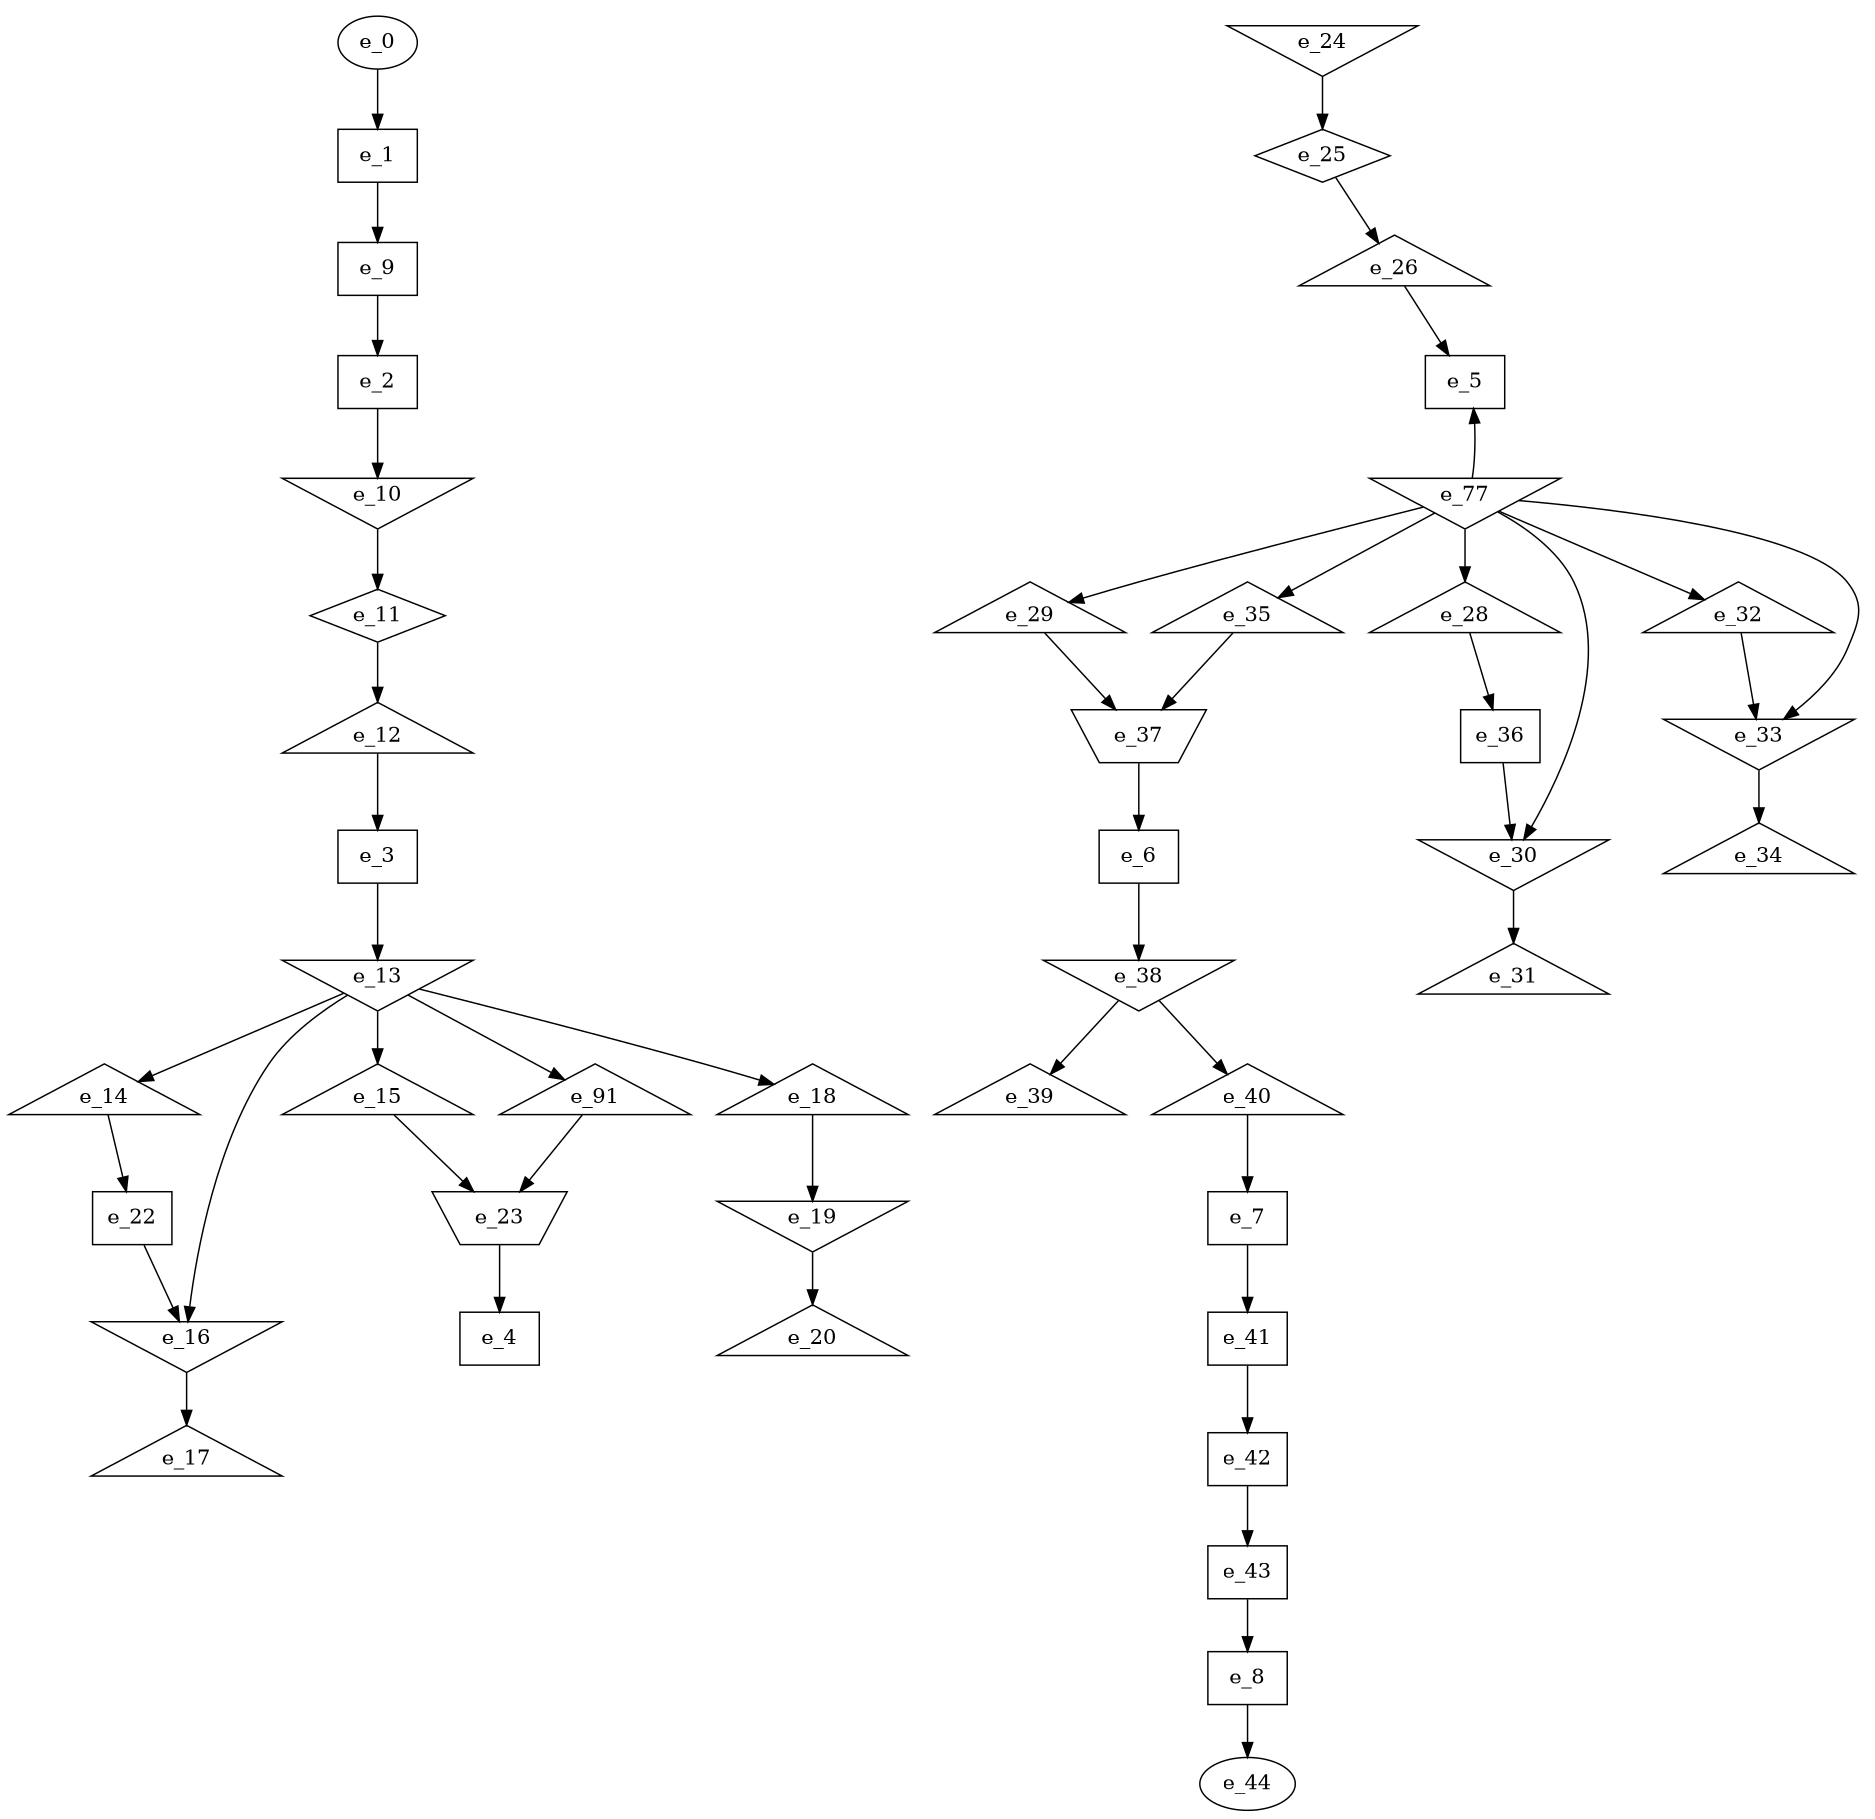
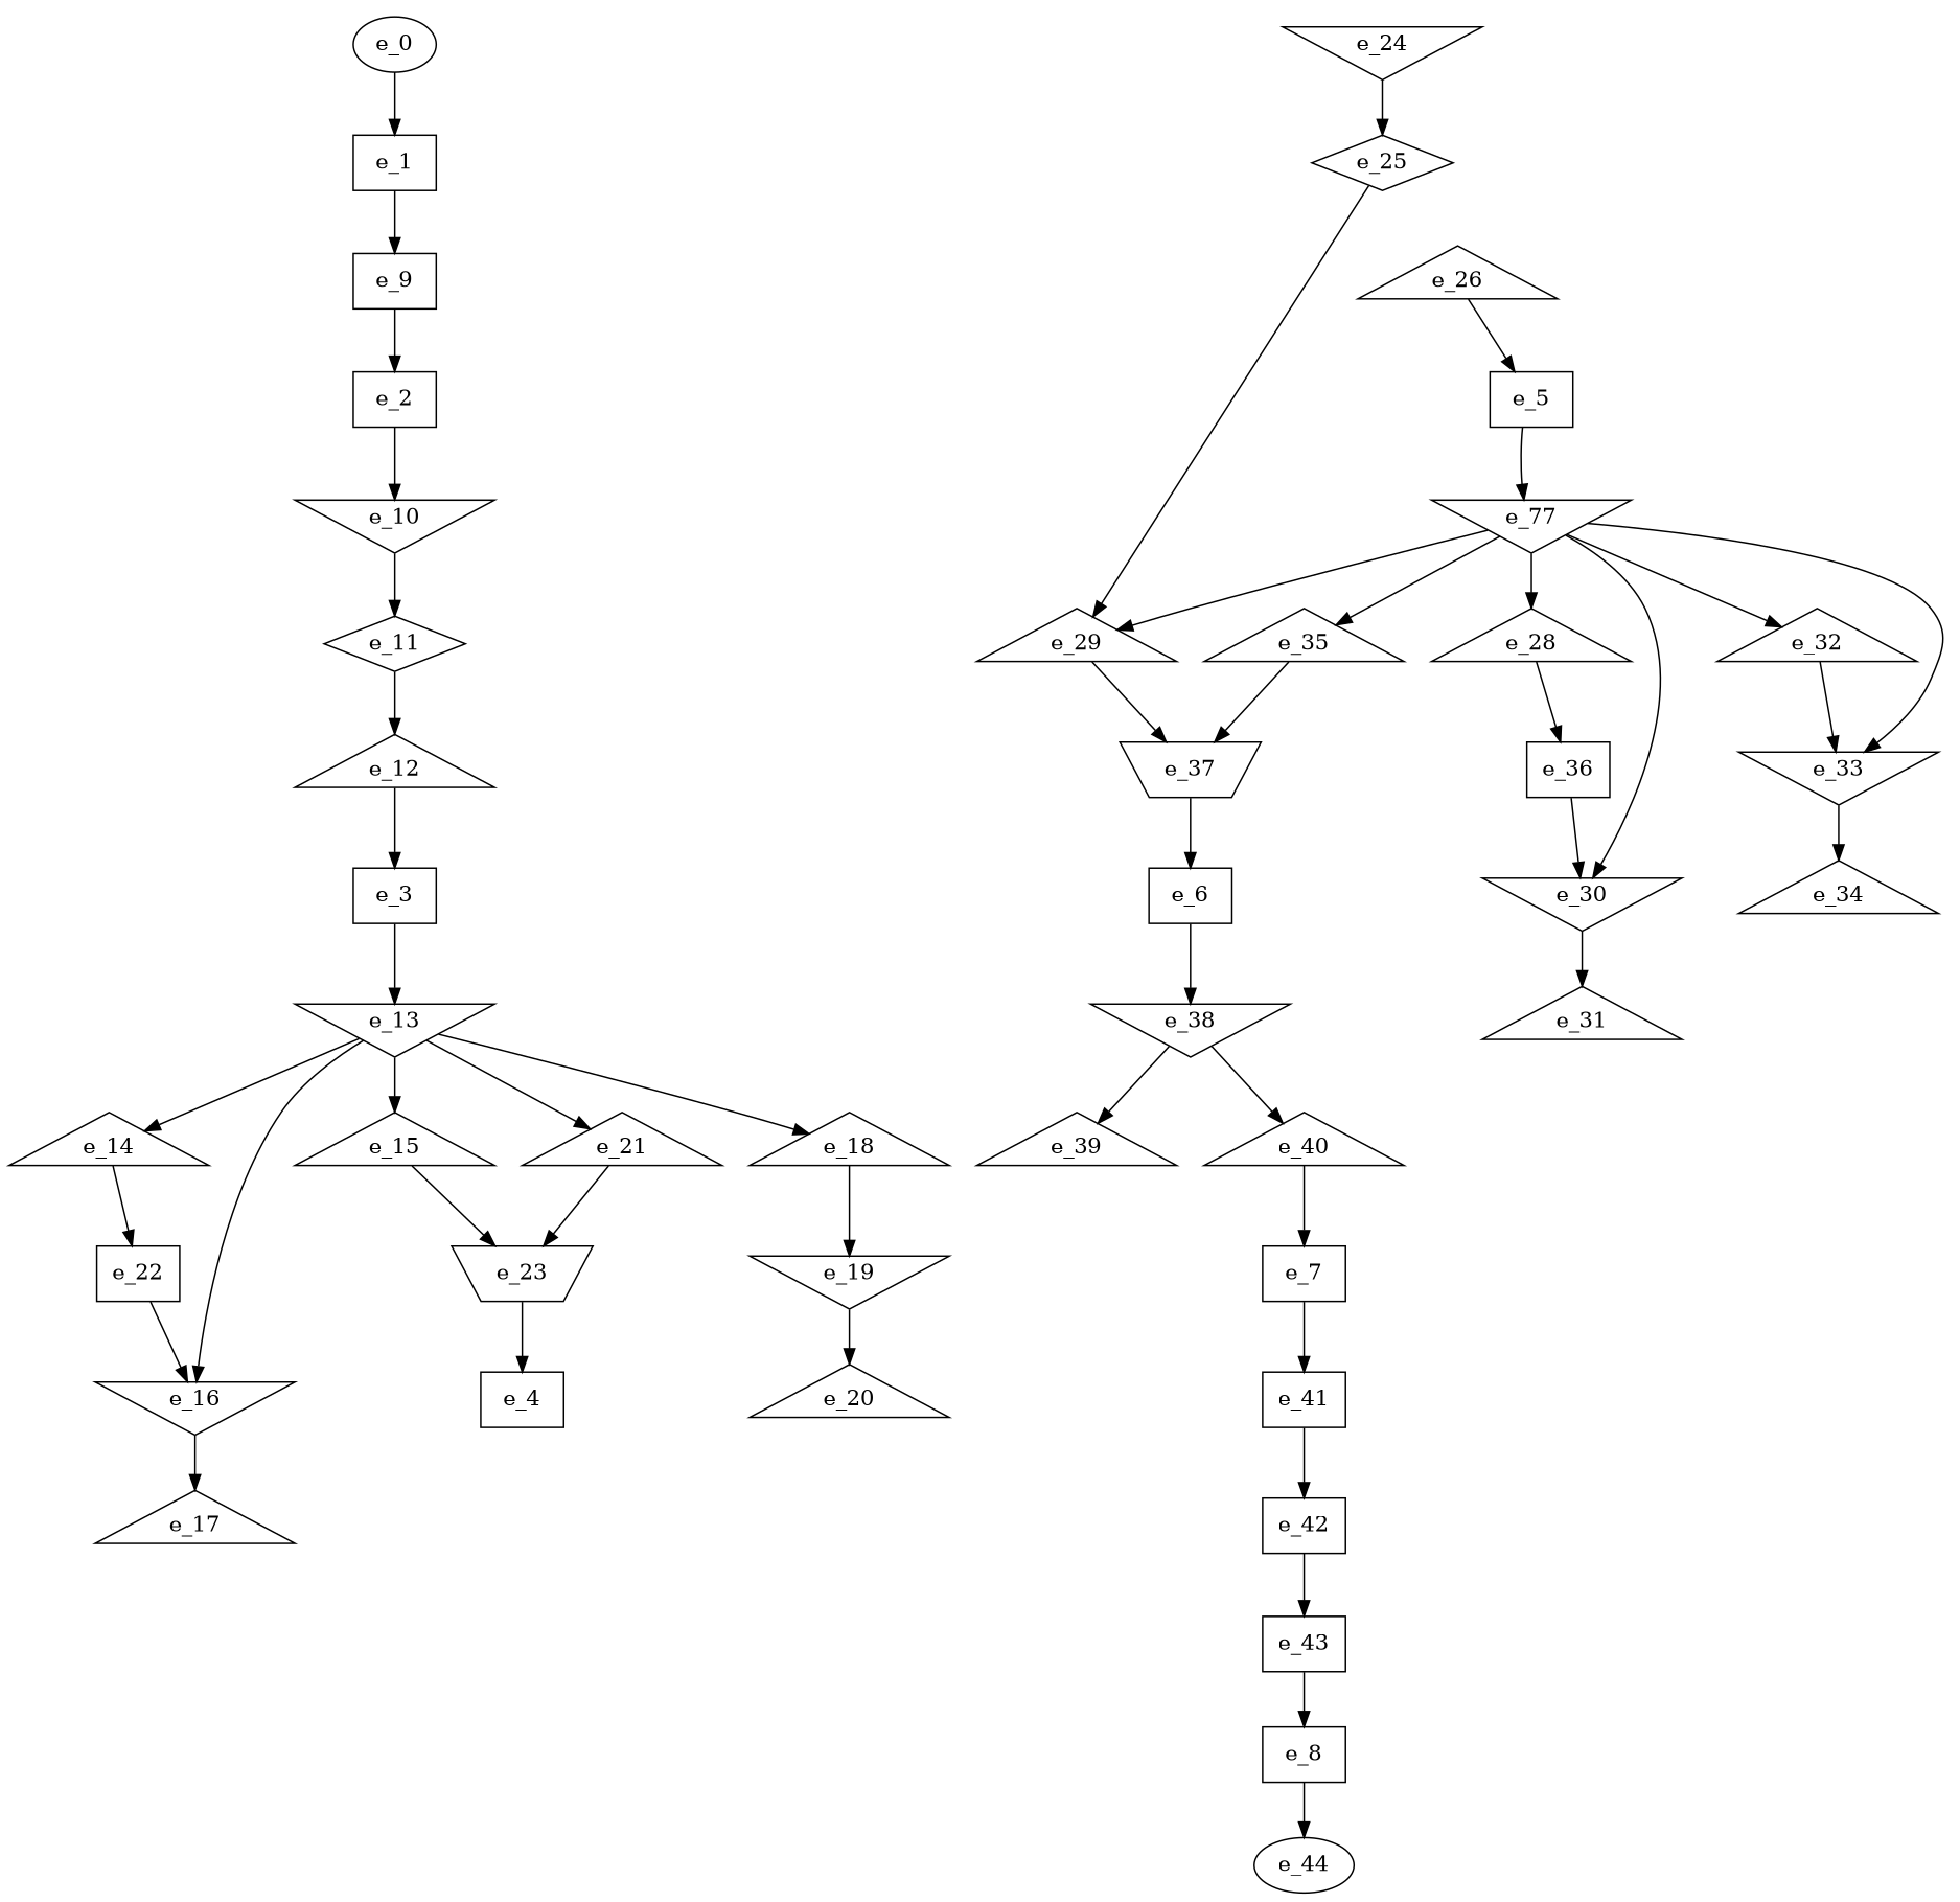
  digraph {
    node [shape=triangle]
    e_1 [shape=dot]
    e_9 [shape=dot]
    e_0 [shape=""]
    e_2 [shape=dot]
    e_10 [shape=invtriangle]
    e_11 [shape=diamond]
    e_3 [shape=dot]
    e_13 [shape=invtriangle]
    e_14
    e_15
    e_16 [shape=invtriangle]
    e_18
-   e_21 [label=e_91]
+   e_21
    e_4 [shape=dot]
    e_24 [shape=invtriangle]
    e_25 [shape=diamond]
    e_5 [shape=dot]
    n18 [label=e_77 shape=invtriangle]
    e_28
    e_29
    e_30 [shape=invtriangle]
    e_32
    e_33 [shape=invtriangle]
    e_35
    e_6 [shape=dot]
    e_38 [shape=invtriangle]
    e_39
    e_40
    e_7 [shape=dot]
    e_41 [shape=dot]
    e_42 [shape=dot]
    e_8 [shape=dot]
    e_44 [shape=""]
    e_12
    e_22 [shape=dot]
    e_23 [shape=invtrapezium]
    e_17
    e_19 [shape=invtriangle]
    e_20
    e_26
    e_36 [shape=dot]
    e_37 [shape=invtrapezium]
    e_31
    e_34
    e_43 [shape=dot]
    e_1 -> e_9
    e_9 -> e_2
    e_0 -> e_1
    e_2 -> e_10
    e_10 -> e_11
    e_11 -> e_12
    e_3 -> e_13
    e_13 -> e_14
    e_13 -> e_15
    e_13 -> e_16
    e_13 -> e_18
    e_13 -> e_21
    e_14 -> e_22
    e_15 -> e_23
    e_16 -> e_17
    e_18 -> e_19
    e_21 -> e_23
    e_24 -> e_25
-   e_25 -> e_26
-   n18 -> e_5
+   e_25 -> e_29
+   e_5 -> n18
    n18 -> e_28
    n18 -> e_29
    n18 -> e_30
    n18 -> e_32
    n18 -> e_33
    n18 -> e_35
    e_28 -> e_36
    e_29 -> e_37
    e_30 -> e_31
    e_32 -> e_33
    e_33 -> e_34
    e_35 -> e_37
    e_6 -> e_38
    e_38 -> e_39
    e_38 -> e_40
    e_40 -> e_7
    e_7 -> e_41
    e_41 -> e_42
    e_42 -> e_43
    e_8 -> e_44
    e_12 -> e_3
    e_22 -> e_16
    e_23 -> e_4
    e_19 -> e_20
    e_26 -> e_5
    e_36 -> e_30
    e_37 -> e_6
    e_43 -> e_8
  }
